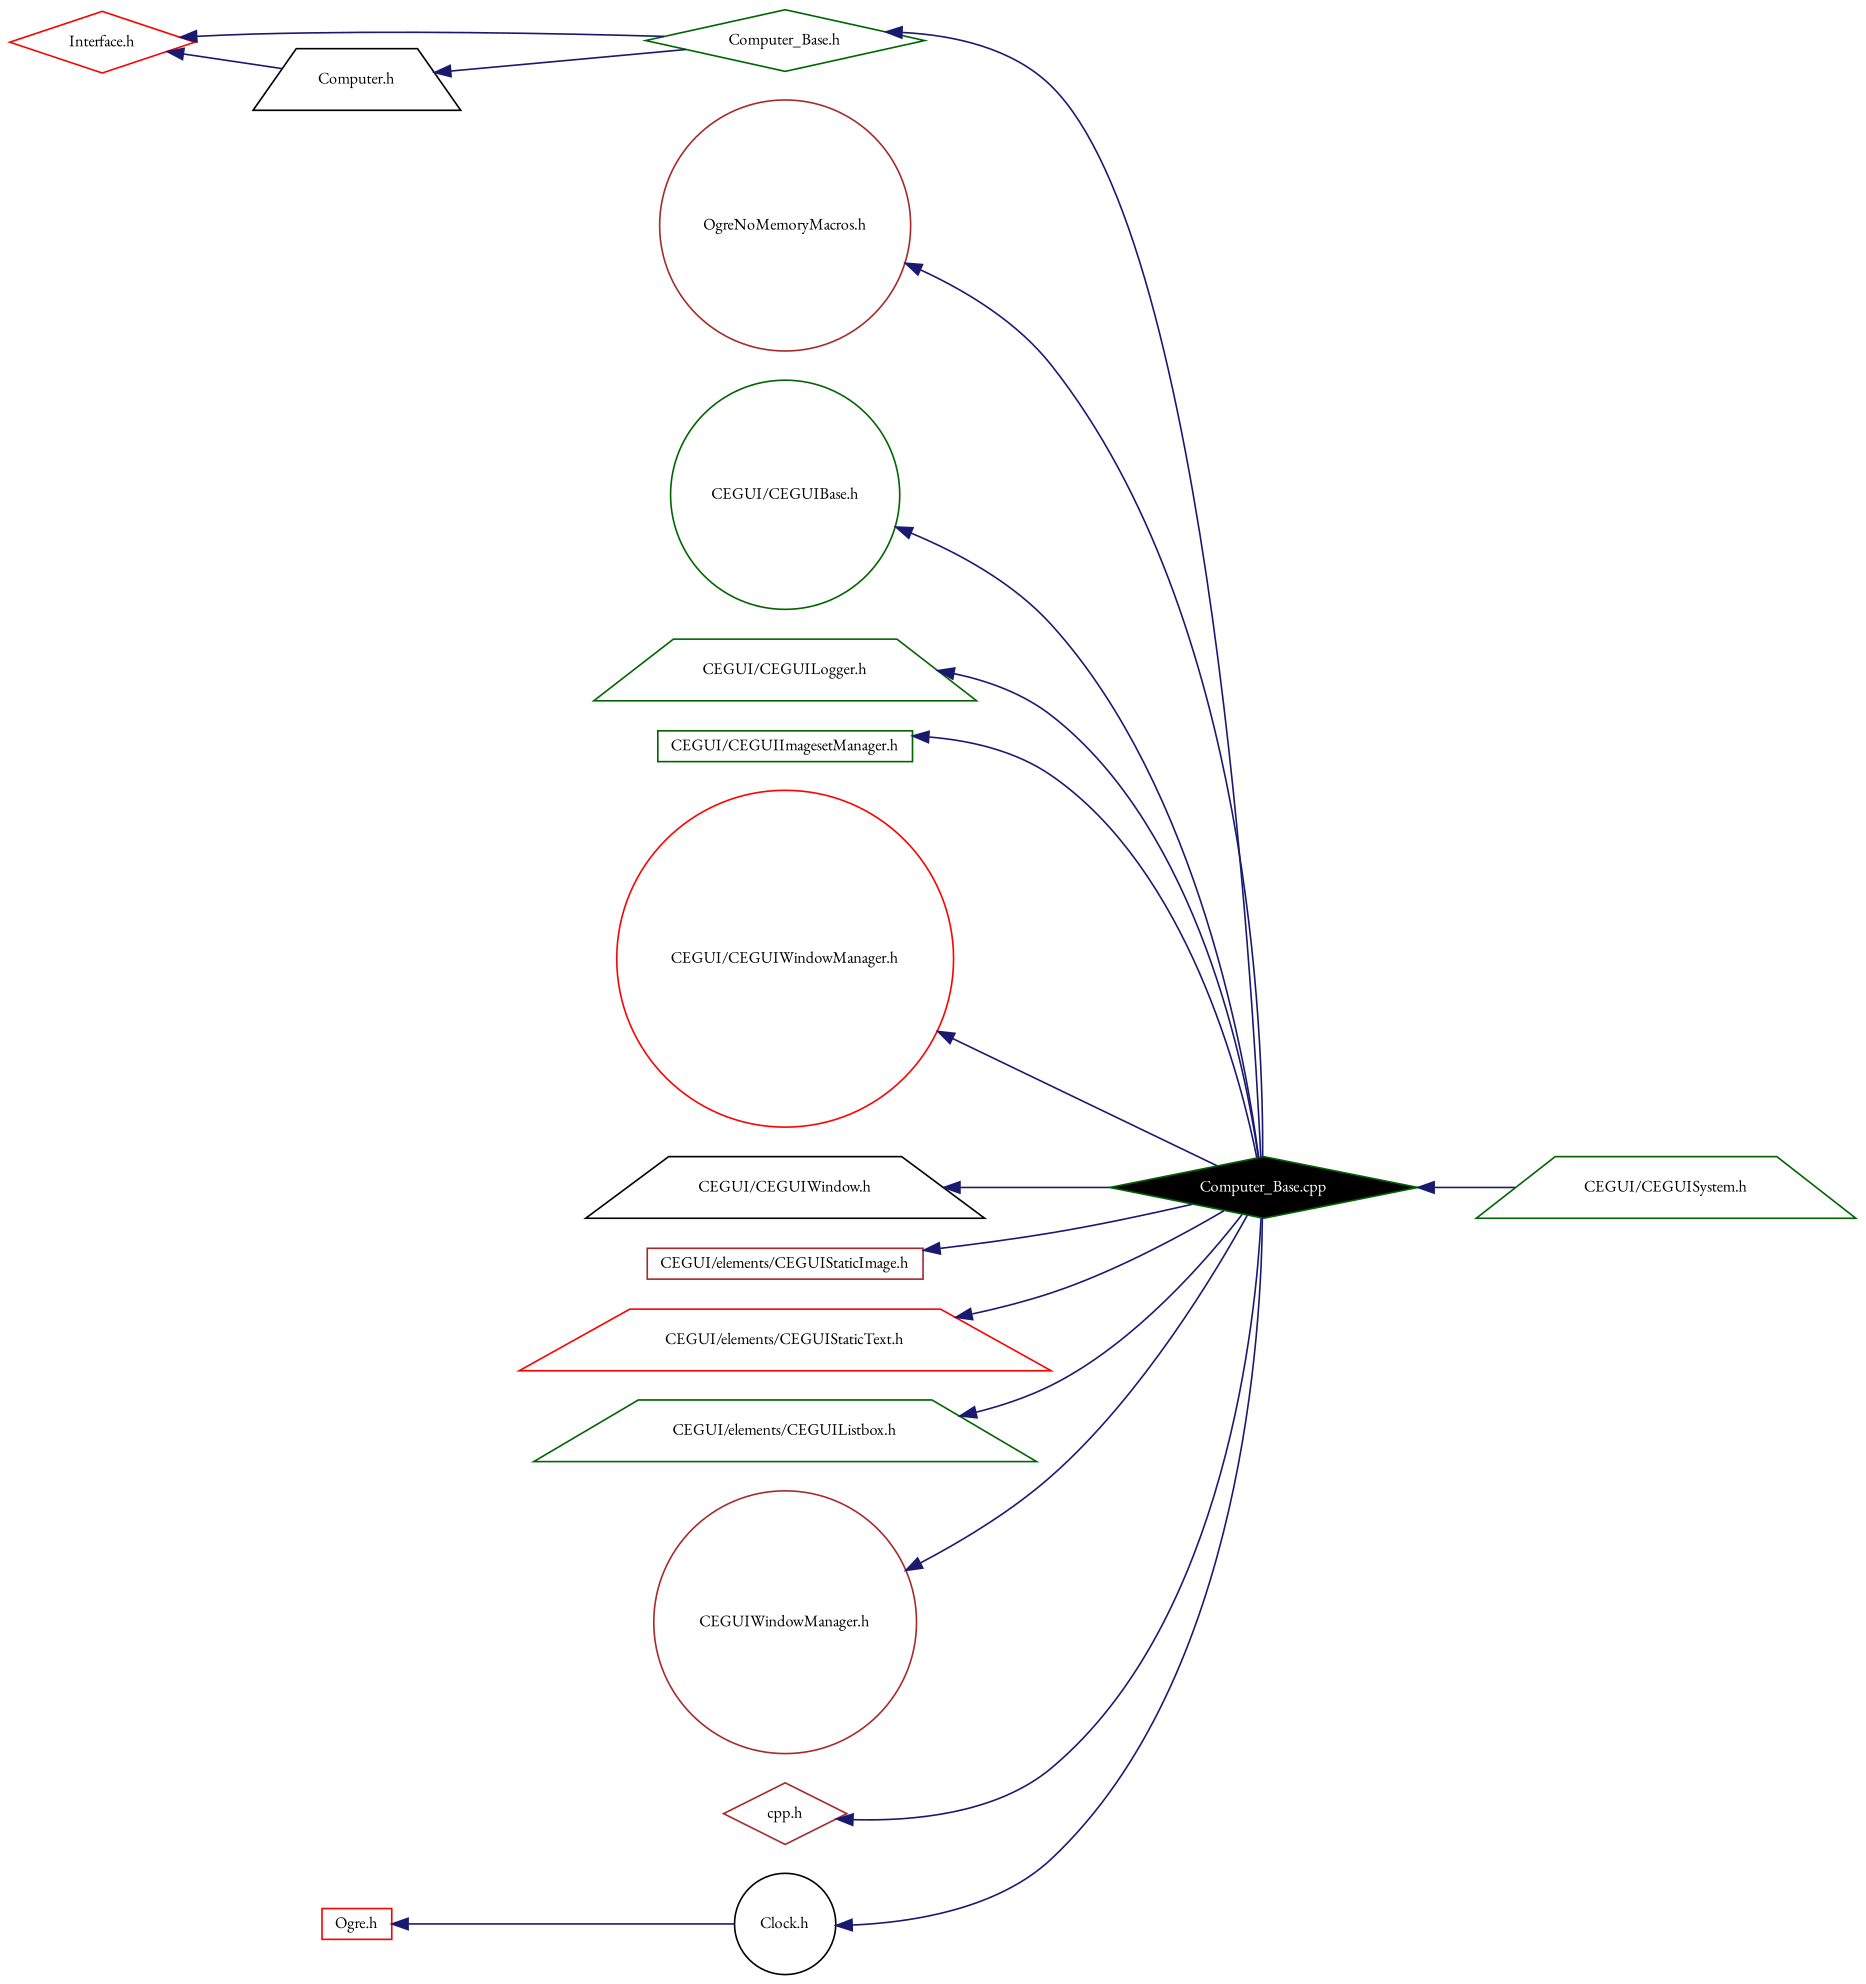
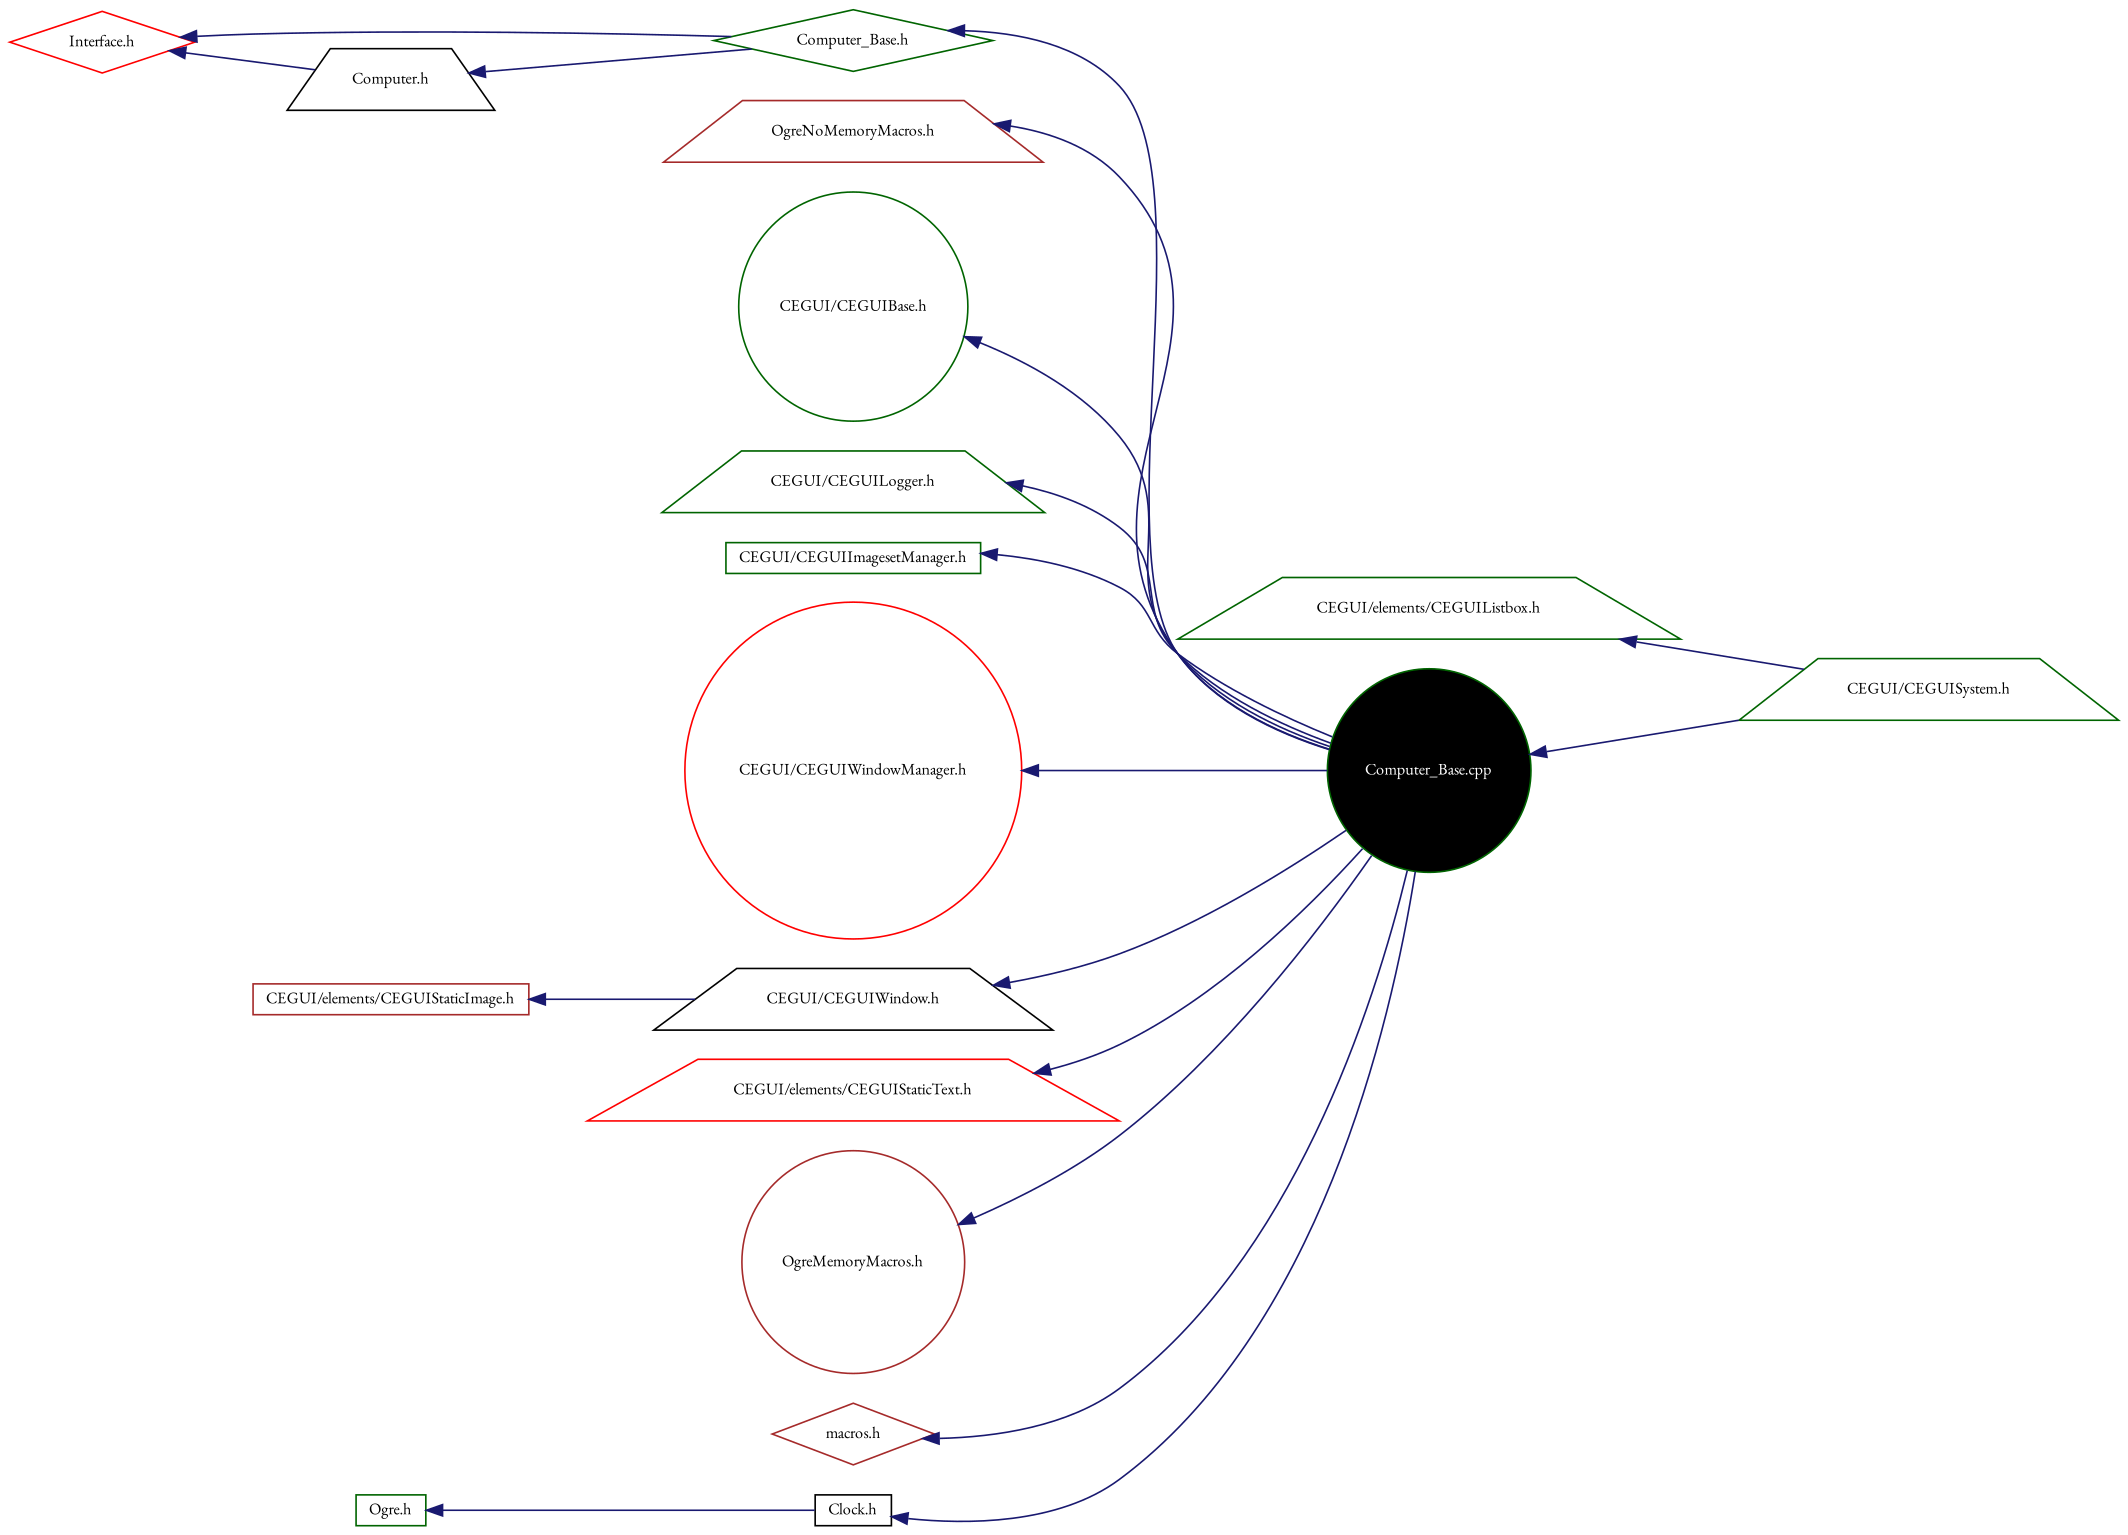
  digraph {
    fontname="EB Garamond"
    rankdir=LR
    node [color=darkgreen fontname="EB Garamond" fontsize=10 shape=trapezium]
    edge [color=midnightblue dir=back fontname="EB Garamond" fontsize=10 labelfontname=Helvetica labelfontsize=10 style=solid]
-   n1 [fillcolor=black fontcolor=white height=0.2 label="Computer_Base.cpp" shape=diamond style=filled width=0.4]
+   n1 [fillcolor=black fontcolor=white height=0.2 label="Computer_Base.cpp" shape=circle style=filled width=0.4]
    n2 [height=0.2 label="CEGUI/CEGUISystem.h" width=0.4]
    n3 [height=0.2 label="Computer_Base.h" shape=diamond width=0.4]
    n4 [color=red height=0.2 label="Interface.h" shape=diamond width=0.4]
    n5 [color=black height=0.2 label="Computer.h" width=0.4]
-   n6 [color=brown height=0.2 label="OgreNoMemoryMacros.h" shape=circle width=0.4]
+   n6 [color=brown height=0.2 label="OgreNoMemoryMacros.h" width=0.4]
    n7 [height=0.2 label="CEGUI/CEGUIBase.h" shape=circle width=0.4]
    n8 [height=0.2 label="CEGUI/CEGUILogger.h" width=0.4]
    n9 [height=0.2 label="CEGUI/CEGUIImagesetManager.h" shape=box width=0.4]
    n10 [color=red height=0.2 label="CEGUI/CEGUIWindowManager.h" shape=circle width=0.4]
    n11 [color=black height=0.2 label="CEGUI/CEGUIWindow.h" width=0.4]
    n12 [color=brown height=0.2 label="CEGUI/elements/CEGUIStaticImage.h" shape=box width=0.4]
    n13 [color=red height=0.2 label="CEGUI/elements/CEGUIStaticText.h" width=0.4]
    n14 [height=0.2 label="CEGUI/elements/CEGUIListbox.h" width=0.4]
-   n15 [color=brown height=0.2 label="CEGUIWindowManager.h" shape=circle width=0.4]
-   n16 [color=brown height=0.2 label="cpp.h" shape=diamond width=0.4]
-   n17 [color=black height=0.2 label="Clock.h" shape=circle width=0.4]
-   n18 [color=red height=0.2 label="Ogre.h" shape=box width=0.4]
+   n15 [color=brown height=0.2 label="OgreMemoryMacros.h" shape=circle width=0.4]
+   n16 [color=brown height=0.2 label="macros.h" shape=diamond width=0.4]
+   n17 [color=black height=0.2 label="Clock.h" shape=box width=0.4]
+   n18 [height=0.2 label="Ogre.h" shape=box width=0.4]
    n1 -> n2
    n3 -> n1
    n4 -> n3
    n4 -> n5
    n5 -> n3
    n6 -> n1
    n7 -> n1
    n8 -> n1
    n9 -> n1
    n10 -> n1
    n11 -> n1
-   n12 -> n1
+   n12 -> n11
    n13 -> n1
-   n14 -> n1
+   n14 -> n2
    n15 -> n1
    n16 -> n1
    n17 -> n1
    n18 -> n17
  }
